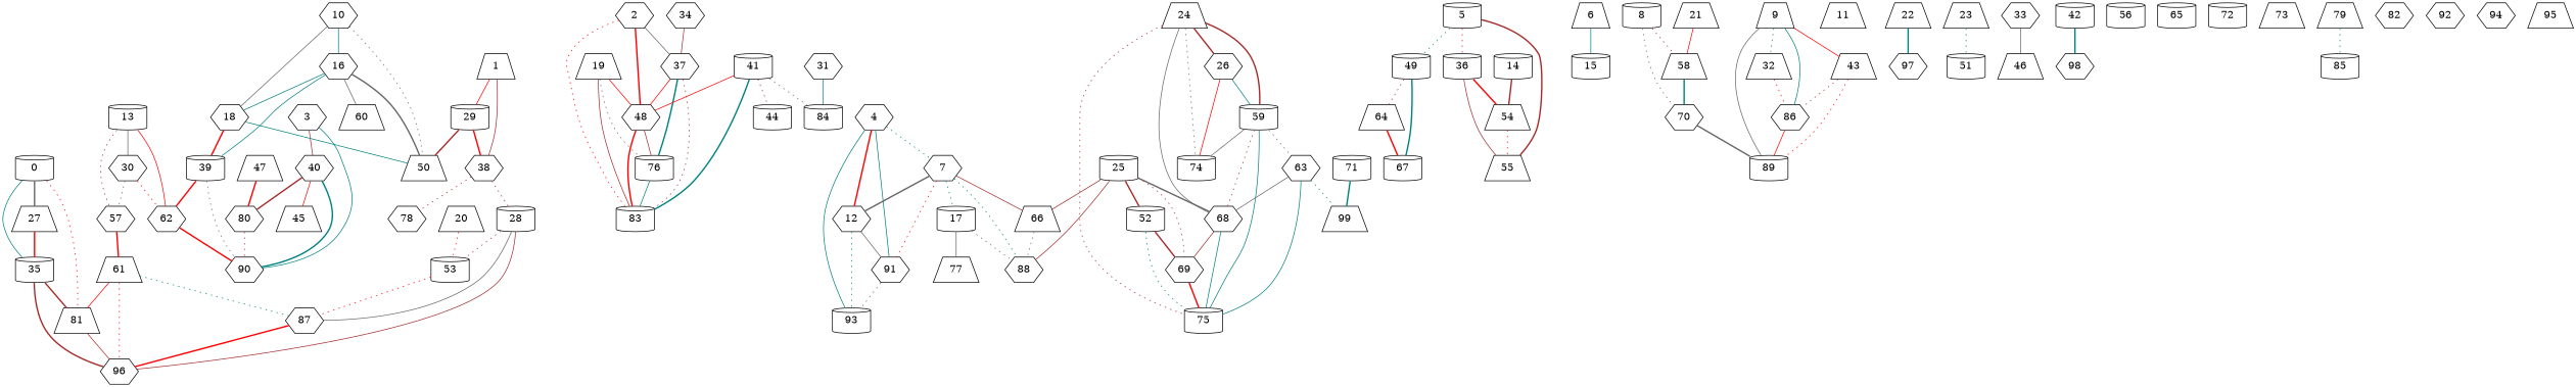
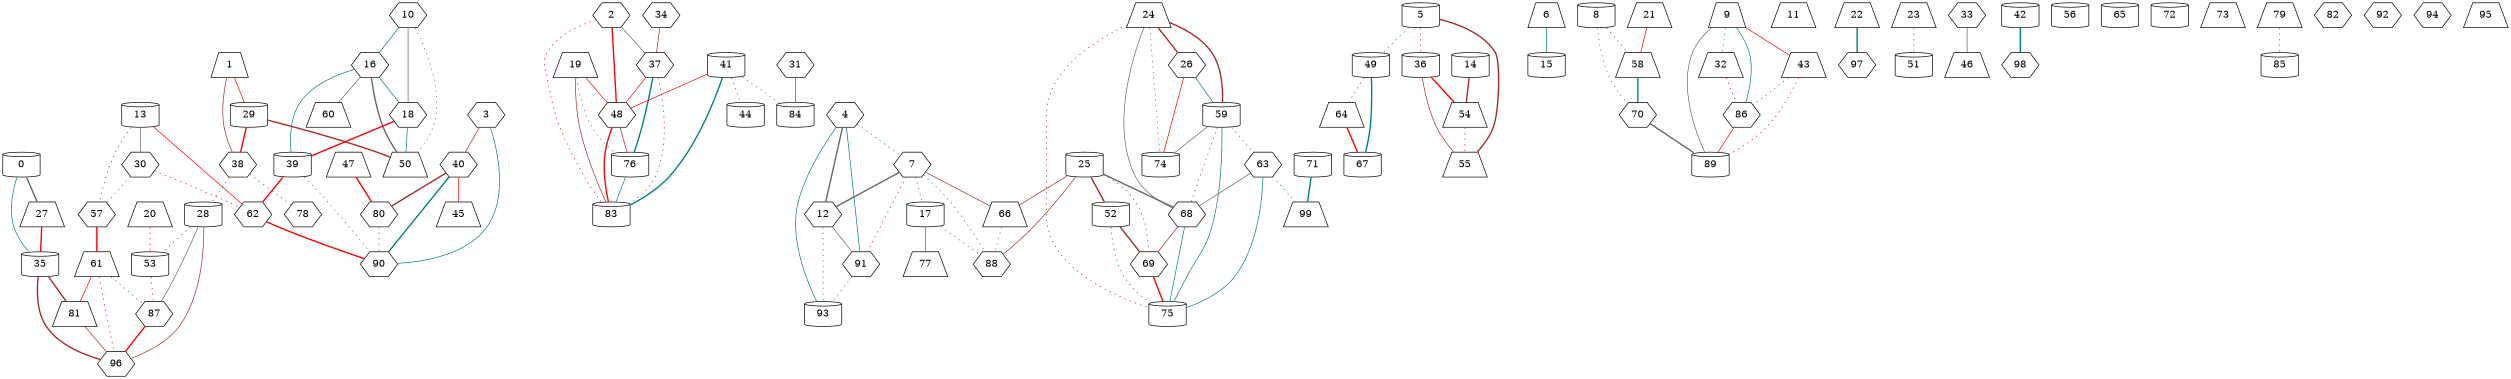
  graph {
    node [shape=hexagon]
    edge [color=teal style=solid]
    0 [shape=cylinder]
    27 [shape=trapezium]
    35 [shape=cylinder]
    81 [shape=trapezium]
    96
    1 [shape=trapezium]
    29 [shape=cylinder]
    38
    50 [shape=trapezium]
    28 [shape=cylinder]
    78
    2
    37
    48
    83 [shape=cylinder]
    76 [shape=cylinder]
    3
    40
    90
    45 [shape=trapezium]
    80
    4
    7
    12
    91
    93 [shape=cylinder]
    17 [shape=cylinder]
    66 [shape=trapezium]
    88
    5 [shape=cylinder]
    36 [shape=cylinder]
    49 [shape=cylinder]
    55 [shape=trapezium]
    54 [shape=trapezium]
    64 [shape=trapezium]
    67 [shape=cylinder]
    6 [shape=trapezium]
    15 [shape=cylinder]
    77 [shape=trapezium]
    8 [shape=cylinder]
    58 [shape=trapezium]
    70
    89 [shape=cylinder]
    9 [shape=trapezium]
    32 [shape=trapezium]
    43 [shape=trapezium]
    86
    10
    16
    18
    39 [shape=cylinder]
    60 [shape=trapezium]
    11 [shape=trapezium]
    13 [shape=cylinder]
    30
    57
    62
    61 [shape=trapezium]
    14 [shape=cylinder]
    19 [shape=trapezium]
    20 [shape=trapezium]
    53 [shape=cylinder]
    87
    21 [shape=trapezium]
    22 [shape=trapezium]
    97
    23 [shape=trapezium]
    51 [shape=cylinder]
    24 [shape=trapezium]
    26
    59 [shape=cylinder]
    68
    74 [shape=cylinder]
    75 [shape=cylinder]
    63
    69
    25 [shape=cylinder]
    52 [shape=cylinder]
    84 [shape=cylinder]
    31
    46 [shape=trapezium]
    33
    34
    41 [shape=cylinder]
    44 [shape=cylinder]
    42 [shape=cylinder]
    98
    47 [shape=trapezium]
    56 [shape=cylinder]
    99 [shape=trapezium]
    65 [shape=cylinder]
    71 [shape=cylinder]
    72 [shape=cylinder]
    73 [shape=trapezium]
    79 [shape=trapezium]
    85 [shape=cylinder]
    82
    92
    94
    95 [shape=trapezium]
    0 -- 27 [color=gray40 style=bold]
    0 -- 35
-   0 -- 81 [color=red style=dotted]
    27 -- 35 [color=red style=bold]
    35 -- 81 [color=brown style=bold]
    35 -- 96 [color=brown style=bold]
    81 -- 96 [color=brown]
    1 -- 29 [color=red]
    1 -- 38 [color=brown]
    29 -- 38 [color=red style=bold]
    29 -- 50 [color=brown style=bold]
    38 -- 28 [color=brown style=dotted]
    38 -- 78 [color=brown style=dotted]
    28 -- 96 [color=brown]
    28 -- 53 [color=brown style=dotted]
    28 -- 87 [color=gray40]
    2 -- 37 [color=gray40]
    2 -- 48 [color=red style=bold]
    2 -- 83 [color=red style=dotted]
    37 -- 48 [color=red]
    37 -- 83 [color=brown style=dotted]
    37 -- 76 [style=bold]
    48 -- 83 [color=red style=bold]
    48 -- 76 [color=brown]
    76 -- 83
    3 -- 40 [color=brown]
    3 -- 90
    40 -- 90 [style=bold]
    40 -- 45 [color=red]
    40 -- 80 [color=brown style=bold]
    80 -- 90 [color=brown style=dotted]
    4 -- 7 [style=dotted]
-   4 -- 12 [color=red style=bold]
+   4 -- 12 [color=gray40 style=bold]
    4 -- 91
    4 -- 93
    7 -- 12 [color=gray40 style=bold]
    7 -- 91 [color=red style=dotted]
    7 -- 17 [style=dotted]
    7 -- 66 [color=brown]
    7 -- 88 [style=dotted]
    12 -- 91 [color=gray40]
    12 -- 93 [style=dotted]
    91 -- 93 [color=gray40 style=dotted]
    17 -- 88 [color=gray40 style=dotted]
    17 -- 77 [color=gray40]
    66 -- 88 [color=gray40 style=dotted]
    5 -- 36 [color=red style=dotted]
    5 -- 49 [style=dotted]
    5 -- 55 [color=brown style=bold]
    36 -- 55 [color=brown]
    36 -- 54 [color=red style=bold]
    49 -- 64 [color=brown style=dotted]
    49 -- 67 [style=bold]
    54 -- 55 [color=red style=dotted]
    64 -- 67 [color=red style=bold]
    6 -- 15
    8 -- 58 [color=brown style=dotted]
    8 -- 70 [color=gray40 style=dotted]
    58 -- 70 [style=bold]
    70 -- 89 [color=gray40 style=bold]
    9 -- 89 [color=gray40]
    9 -- 32 [style=dotted]
    9 -- 43 [color=red]
    9 -- 86
    32 -- 86 [color=red style=dotted]
    43 -- 89 [color=red style=dotted]
    43 -- 86 [color=brown style=dotted]
    86 -- 89 [color=red]
    10 -- 50 [color=gray40 style=dotted]
    10 -- 16
    10 -- 18 [color=gray40]
    16 -- 50 [color=gray40 style=bold]
    16 -- 18
    16 -- 39
    16 -- 60 [color=gray40]
    18 -- 50
    18 -- 39 [color=red style=bold]
    39 -- 90 [color=gray40 style=dotted]
    39 -- 62 [color=red style=bold]
    13 -- 30 [color=gray40]
    13 -- 57 [color=brown style=dotted]
    13 -- 62 [color=red]
    30 -- 57 [color=gray40 style=dotted]
    30 -- 62 [color=red style=dotted]
    57 -- 61 [color=red style=bold]
    62 -- 90 [color=red style=bold]
    61 -- 81 [color=red]
    61 -- 96 [color=red style=dotted]
    61 -- 87 [style=dotted]
    14 -- 54 [color=brown style=bold]
    19 -- 48 [color=red]
    19 -- 83 [color=brown]
    19 -- 76 [color=gray40 style=dotted]
    20 -- 53 [color=red style=dotted]
    53 -- 87 [color=red style=dotted]
    87 -- 96 [color=red style=bold]
    21 -- 58 [color=red]
    22 -- 97 [style=bold]
    23 -- 51 [style=dotted]
    24 -- 26 [color=brown style=bold]
    24 -- 59 [color=brown style=bold]
    24 -- 68 [color=gray40]
    24 -- 74 [color=gray40 style=dotted]
    24 -- 75 [color=brown style=dotted]
    26 -- 59
    26 -- 74 [color=red]
    59 -- 68 [color=brown style=dotted]
    59 -- 74 [color=gray40]
    59 -- 75
    59 -- 63 [color=gray40 style=dotted]
    68 -- 75
    68 -- 69 [color=brown]
    63 -- 68 [color=gray40]
    63 -- 75
    63 -- 99 [style=dotted]
    69 -- 75 [color=red style=bold]
    25 -- 66 [color=brown]
    25 -- 88 [color=brown]
    25 -- 68 [color=gray40 style=bold]
    25 -- 69 [color=brown style=dotted]
    25 -- 52 [color=brown style=bold]
    52 -- 75 [style=dotted]
    52 -- 69 [color=brown style=bold]
    31 -- 84
    33 -- 46 [color=gray40]
    34 -- 37 [color=brown]
    41 -- 48 [color=red]
    41 -- 83 [style=bold]
    41 -- 84 [color=gray40 style=dotted]
    41 -- 44 [color=brown style=dotted]
    42 -- 98 [style=bold]
    47 -- 80 [color=red style=bold]
    71 -- 99 [style=bold]
    79 -- 85 [style=dotted]
  }
